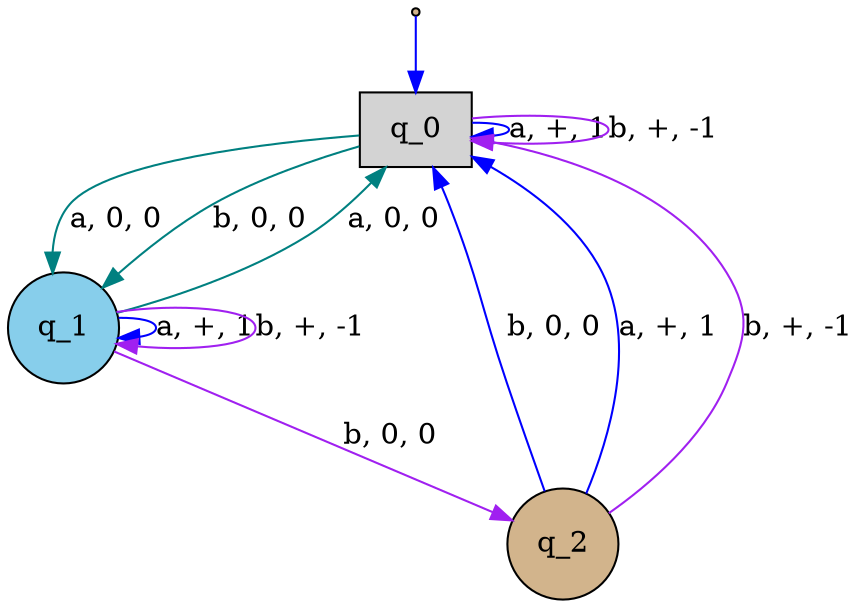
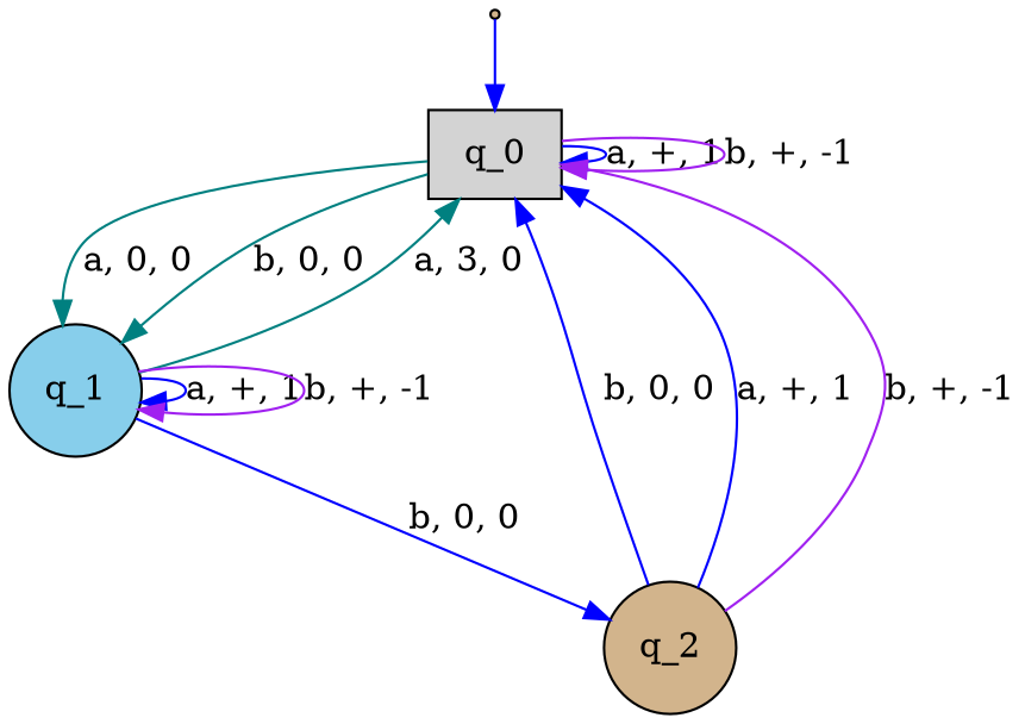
  digraph {
    node [fillcolor=tan shape=circle style=filled]
    edge [color=blue]
    0 [shape=point]
    q_0 [fillcolor=lightgrey shape=box]
    q_1 [fillcolor=skyblue]
    q_2
    0 -> q_0
    q_0 -> q_0 [label="a, +, 1"]
    q_0 -> q_0 [color=purple label="b, +, -1"]
    q_0 -> q_1 [color=teal label="a, 0, 0"]
    q_0 -> q_1 [color=teal label="b, 0, 0"]
-   q_1 -> q_0 [color=teal label="a, 0, 0"]
+   q_1 -> q_0 [color=teal label="a, 3, 0"]
    q_1 -> q_1 [label="a, +, 1"]
    q_1 -> q_1 [color=purple label="b, +, -1"]
-   q_1 -> q_2 [color=purple label="b, 0, 0"]
+   q_1 -> q_2 [label="b, 0, 0"]
    q_2 -> q_0 [label="b, 0, 0"]
    q_2 -> q_0 [label="a, +, 1"]
    q_2 -> q_0 [color=purple label="b, +, -1"]
  }
